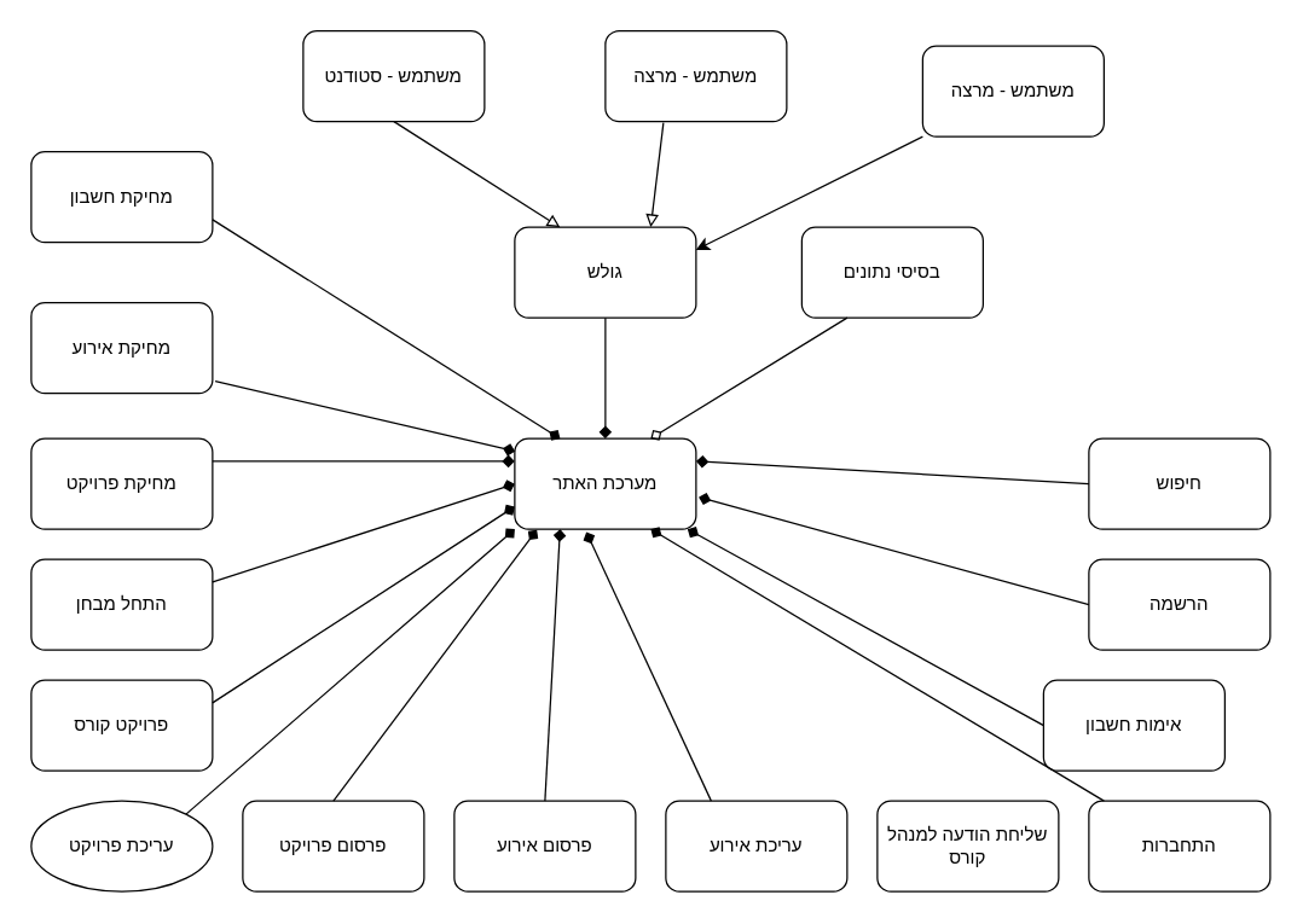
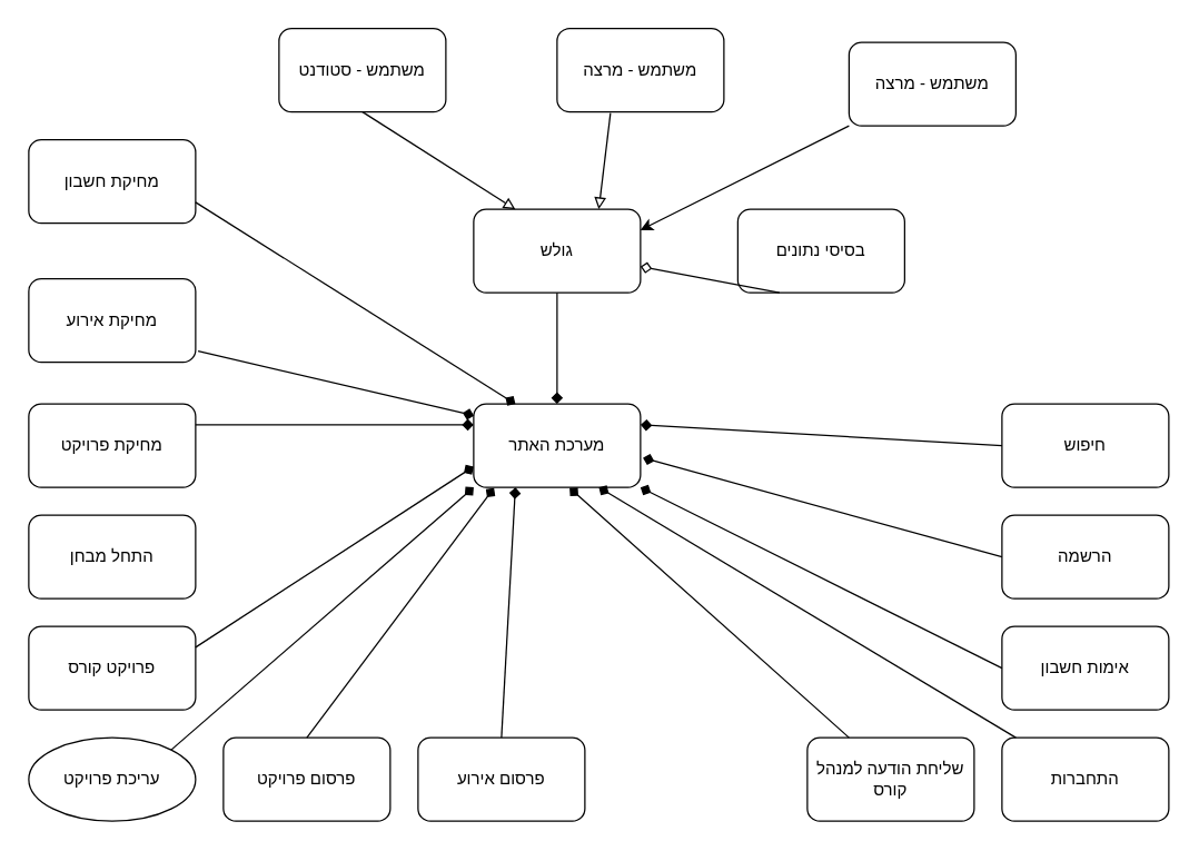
  <mxCell id="0" />
  <mxCell id="1" parent="0" />
  <mxCell id="2" value="גולש" style="rounded=1;whiteSpace=wrap;html=1;" parent="1" vertex="1"><mxGeometry x="340" y="150" width="120" height="60" as="geometry" /></mxCell>
  <mxCell id="3" value="משתמש - מרצה" style="rounded=1;whiteSpace=wrap;html=1;" parent="1" vertex="1"><mxGeometry x="400" width="120" height="60" as="geometry" y="20" /></mxCell>
  <mxCell id="4" value="משתמש - סטודנט" style="rounded=1;whiteSpace=wrap;html=1;" parent="1" vertex="1"><mxGeometry x="200" width="120" height="60" as="geometry" y="20" /></mxCell>
  <mxCell id="5" value="בסיסי נתונים" style="rounded=1;whiteSpace=wrap;html=1;" parent="1" vertex="1"><mxGeometry x="530" y="150" width="120" height="60" as="geometry" /></mxCell>
  <mxCell id="6" value="" style="endArrow=block;html=1;rounded=0;exitX=0.5;exitY=1;exitDx=0;exitDy=0;entryX=0.25;entryY=0;entryDx=0;entryDy=0;endFill=0;" parent="1" source="4" target="2" edge="1"><mxGeometry width="50" height="50" relative="1" as="geometry"><mxPoint x="380" y="380" as="sourcePoint" /><mxPoint x="430" y="330" as="targetPoint" /></mxGeometry></mxCell>
  <mxCell id="7" value="" style="endArrow=block;html=1;rounded=0;exitX=0.32;exitY=1.013;exitDx=0;exitDy=0;entryX=0.75;entryY=0;entryDx=0;entryDy=0;exitPerimeter=0;endFill=0;" parent="1" source="3" target="2" edge="1"><mxGeometry width="50" height="50" relative="1" as="geometry"><mxPoint x="270" y="90" as="sourcePoint" /><mxPoint x="380" y="160" as="targetPoint" /></mxGeometry></mxCell>
  <mxCell id="8" value="מערכת האתר" style="rounded=1;whiteSpace=wrap;html=1;" parent="1" vertex="1"><mxGeometry x="340" y="290" width="120" height="60" as="geometry" /></mxCell>
  <mxCell id="9" value="" style="endArrow=diamond;html=1;rounded=0;exitX=0.5;exitY=1;exitDx=0;exitDy=0;entryX=0.5;entryY=0;entryDx=0;entryDy=0;endFill=1;" parent="1" source="2" target="8" edge="1"><mxGeometry width="50" height="50" relative="1" as="geometry"><mxPoint x="270" y="90" as="sourcePoint" /><mxPoint x="380" y="160" as="targetPoint" /></mxGeometry></mxCell>
- <mxCell id="10" value="" style="endArrow=diamond;html=1;rounded=0;exitX=0.25;exitY=1;exitDx=0;exitDy=0;entryX=0.75;entryY=0;entryDx=0;entryDy=0;endFill=0;" parent="1" source="5" target="8" edge="1"><mxGeometry width="50" height="50" relative="1" as="geometry"><mxPoint x="410" y="220" as="sourcePoint" /><mxPoint x="410" y="300" as="targetPoint" /></mxGeometry></mxCell>
+ <mxCell id="10" value="" style="endArrow=diamond;html=1;rounded=0;exitX=0.25;exitY=1;exitDx=0;exitDy=0;endFill=0;" parent="1" source="5" target="2" edge="1"><mxGeometry width="50" height="50" relative="1" as="geometry"><mxPoint x="410" y="220" as="sourcePoint" /><mxPoint x="410" y="300" as="targetPoint" /></mxGeometry></mxCell>
  <mxCell id="11" value="חיפוש" style="rounded=1;whiteSpace=wrap;html=1;" parent="1" vertex="1"><mxGeometry x="720" y="290" width="120" height="60" as="geometry" /></mxCell>
  <mxCell id="12" value="הרשמה" style="rounded=1;whiteSpace=wrap;html=1;" parent="1" vertex="1"><mxGeometry x="720" y="370" width="120" height="60" as="geometry" /></mxCell>
- <mxCell id="13" value="אימות חשבון" style="rounded=1;whiteSpace=wrap;html=1;" parent="1" vertex="1"><mxGeometry x="690" y="450" width="120" height="60" as="geometry" /></mxCell>
+ <mxCell id="13" value="אימות חשבון" style="rounded=1;whiteSpace=wrap;html=1;" parent="1" vertex="1"><mxGeometry x="720" y="450" width="120" height="60" as="geometry" /></mxCell>
  <mxCell id="14" value="התחברות" style="rounded=1;whiteSpace=wrap;html=1;" parent="1" vertex="1"><mxGeometry x="720" y="530" width="120" height="60" as="geometry" /></mxCell>
  <mxCell id="15" value="שליחת הודעה למנהל קורס" style="rounded=1;whiteSpace=wrap;html=1;" parent="1" vertex="1"><mxGeometry x="580" y="530" width="120" height="60" as="geometry" /></mxCell>
- <mxCell id="16" value="עריכת אירוע" style="rounded=1;whiteSpace=wrap;html=1;" parent="1" vertex="1"><mxGeometry x="440" y="530" width="120" height="60" as="geometry" /></mxCell>
  <mxCell id="17" value="פרסום אירוע" style="rounded=1;whiteSpace=wrap;html=1;" parent="1" vertex="1"><mxGeometry x="300" y="530" width="120" height="60" as="geometry" /></mxCell>
  <mxCell id="18" value="פרסום פרויקט" style="rounded=1;whiteSpace=wrap;html=1;" parent="1" vertex="1"><mxGeometry x="160" y="530" width="120" height="60" as="geometry" /></mxCell>
  <mxCell id="19" value="עריכת פרויקט" style="ellipse;whiteSpace=wrap;html=1;" parent="1" vertex="1"><mxGeometry x="20" y="530" width="120" height="60" as="geometry" /></mxCell>
  <mxCell id="20" value="פרויקט קורס" style="rounded=1;whiteSpace=wrap;html=1;" parent="1" vertex="1"><mxGeometry x="20" y="450" width="120" height="60" as="geometry" /></mxCell>
  <mxCell id="21" value="התחל מבחן" style="rounded=1;whiteSpace=wrap;html=1;" parent="1" vertex="1"><mxGeometry x="20" y="370" width="120" height="60" as="geometry" /></mxCell>
  <mxCell id="22" value="מחיקת פרויקט" style="rounded=1;whiteSpace=wrap;html=1;" parent="1" vertex="1"><mxGeometry x="20" y="290" width="120" height="60" as="geometry" /></mxCell>
  <mxCell id="23" value="מחיקת אירוע" style="rounded=1;whiteSpace=wrap;html=1;" parent="1" vertex="1"><mxGeometry x="20" y="200" width="120" height="60" as="geometry" /></mxCell>
  <mxCell id="24" value="מחיקת חשבון" style="rounded=1;whiteSpace=wrap;html=1;" parent="1" vertex="1"><mxGeometry x="20" y="100" width="120" height="60" as="geometry" /></mxCell>
  <mxCell id="25" value="" style="endArrow=diamond;html=1;rounded=0;exitX=1;exitY=0.75;exitDx=0;exitDy=0;entryX=0.25;entryY=0;entryDx=0;entryDy=0;endFill=1;" parent="1" source="24" target="8" edge="1"><mxGeometry width="50" height="50" relative="1" as="geometry"><mxPoint x="410" y="220" as="sourcePoint" /><mxPoint x="410" y="300" as="targetPoint" /></mxGeometry></mxCell>
  <mxCell id="26" value="" style="endArrow=diamond;html=1;rounded=0;exitX=1.015;exitY=0.867;exitDx=0;exitDy=0;entryX=0.002;entryY=0.14;entryDx=0;entryDy=0;endFill=1;exitPerimeter=0;entryPerimeter=0;" parent="1" source="23" target="8" edge="1"><mxGeometry width="50" height="50" relative="1" as="geometry"><mxPoint x="150" y="155" as="sourcePoint" /><mxPoint x="380" y="300" as="targetPoint" /></mxGeometry></mxCell>
  <mxCell id="27" value="" style="endArrow=diamond;html=1;rounded=0;exitX=1;exitY=0.25;exitDx=0;exitDy=0;entryX=0;entryY=0.25;entryDx=0;entryDy=0;endFill=1;" parent="1" source="22" target="8" edge="1"><mxGeometry width="50" height="50" relative="1" as="geometry"><mxPoint x="151.8" y="262.02" as="sourcePoint" /><mxPoint x="350.24" y="308.4" as="targetPoint" /></mxGeometry></mxCell>
- <mxCell id="28" value="" style="endArrow=diamond;html=1;rounded=0;exitX=1;exitY=0.25;exitDx=0;exitDy=0;entryX=0;entryY=0.5;entryDx=0;entryDy=0;endFill=1;" parent="1" source="21" target="8" edge="1"><mxGeometry width="50" height="50" relative="1" as="geometry"><mxPoint x="150" y="315" as="sourcePoint" /><mxPoint x="350" y="315" as="targetPoint" /></mxGeometry></mxCell>
  <mxCell id="29" value="" style="endArrow=diamond;html=1;rounded=0;exitX=1;exitY=0.25;exitDx=0;exitDy=0;entryX=0;entryY=0.75;entryDx=0;entryDy=0;endFill=1;" parent="1" source="20" target="8" edge="1"><mxGeometry width="50" height="50" relative="1" as="geometry"><mxPoint x="150" y="395" as="sourcePoint" /><mxPoint x="350" y="330" as="targetPoint" /></mxGeometry></mxCell>
  <mxCell id="30" value="" style="endArrow=diamond;html=1;rounded=0;exitX=1;exitY=0;exitDx=0;exitDy=0;entryX=0;entryY=1;entryDx=0;entryDy=0;endFill=1;" parent="1" source="19" target="8" edge="1"><mxGeometry width="50" height="50" relative="1" as="geometry"><mxPoint x="150" y="475" as="sourcePoint" /><mxPoint x="350" y="345" as="targetPoint" /></mxGeometry></mxCell>
  <mxCell id="31" value="" style="endArrow=diamond;html=1;rounded=0;exitX=0.5;exitY=0;exitDx=0;exitDy=0;entryX=0.122;entryY=1.007;entryDx=0;entryDy=0;endFill=1;entryPerimeter=0;" parent="1" source="18" target="8" edge="1"><mxGeometry width="50" height="50" relative="1" as="geometry"><mxPoint x="150" y="540" as="sourcePoint" /><mxPoint x="350" y="360" as="targetPoint" /></mxGeometry></mxCell>
  <mxCell id="32" value="" style="endArrow=diamond;html=1;rounded=0;exitX=0.5;exitY=0;exitDx=0;exitDy=0;entryX=0.25;entryY=1;entryDx=0;entryDy=0;endFill=1;" parent="1" source="17" target="8" edge="1"><mxGeometry width="50" height="50" relative="1" as="geometry"><mxPoint x="230" y="540" as="sourcePoint" /><mxPoint x="364.64" y="360.42" as="targetPoint" /></mxGeometry></mxCell>
- <mxCell id="33" value="" style="endArrow=diamond;html=1;rounded=0;exitX=0.25;exitY=0;exitDx=0;exitDy=0;entryX=0.395;entryY=1.033;entryDx=0;entryDy=0;endFill=1;entryPerimeter=0;" parent="1" source="16" target="8" edge="1"><mxGeometry width="50" height="50" relative="1" as="geometry"><mxPoint x="370" y="540" as="sourcePoint" /><mxPoint x="380" y="360" as="targetPoint" /></mxGeometry></mxCell>
+ <mxCell id="34" value="" style="endArrow=diamond;html=1;rounded=0;entryX=0.575;entryY=1.007;entryDx=0;entryDy=0;endFill=1;entryPerimeter=0;exitX=0.25;exitY=0;exitDx=0;exitDy=0;" parent="1" source="15" target="8" edge="1"><mxGeometry width="50" height="50" relative="1" as="geometry"><mxPoint x="480" y="550" as="sourcePoint" /><mxPoint x="397.4" y="361.98" as="targetPoint" /></mxGeometry></mxCell>
  <mxCell id="35" value="" style="endArrow=diamond;html=1;rounded=0;entryX=0.75;entryY=1;entryDx=0;entryDy=0;endFill=1;" parent="1" source="14" target="8" edge="1"><mxGeometry width="50" height="50" relative="1" as="geometry"><mxPoint x="620" y="540" as="sourcePoint" /><mxPoint x="419" y="360.42" as="targetPoint" /></mxGeometry></mxCell>
  <mxCell id="36" value="" style="endArrow=diamond;html=1;rounded=0;endFill=1;exitX=0;exitY=0.5;exitDx=0;exitDy=0;" parent="1" source="13" target="8" edge="1"><mxGeometry width="50" height="50" relative="1" as="geometry"><mxPoint x="740" y="540" as="sourcePoint" /><mxPoint x="440" y="360" as="targetPoint" /></mxGeometry></mxCell>
  <mxCell id="37" value="" style="endArrow=diamond;html=1;rounded=0;endFill=1;exitX=0;exitY=0.5;exitDx=0;exitDy=0;entryX=1.015;entryY=0.647;entryDx=0;entryDy=0;entryPerimeter=0;" parent="1" source="12" target="8" edge="1"><mxGeometry width="50" height="50" relative="1" as="geometry"><mxPoint x="730" y="490" as="sourcePoint" /><mxPoint x="470" y="360" as="targetPoint" /></mxGeometry></mxCell>
  <mxCell id="38" value="" style="endArrow=diamond;html=1;rounded=0;endFill=1;exitX=0;exitY=0.5;exitDx=0;exitDy=0;entryX=1;entryY=0.25;entryDx=0;entryDy=0;" parent="1" source="11" target="8" edge="1"><mxGeometry width="50" height="50" relative="1" as="geometry"><mxPoint x="730" y="410" as="sourcePoint" /><mxPoint x="471.8" y="338.82" as="targetPoint" /></mxGeometry></mxCell>
  <mxCell id="39" style="rounded=0;orthogonalLoop=1;jettySize=auto;html=1;entryX=1;entryY=0.25;entryDx=0;entryDy=0;" parent="1" source="40" target="2" edge="1"><mxGeometry relative="1" as="geometry" /></mxCell>
  <mxCell id="40" value="משתמש - מרצה" style="rounded=1;whiteSpace=wrap;html=1;" parent="1" vertex="1"><mxGeometry x="610" y="30" width="120" height="60" as="geometry" /></mxCell>
